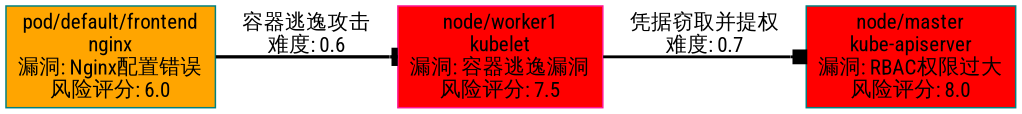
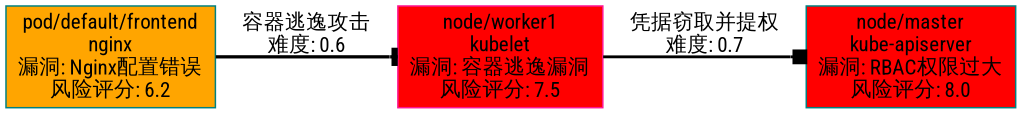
  digraph {
    rankdir=LR
    fontname="Roboto Condensed"
    node [fillcolor=red shape=box style=filled color=teal fontname="Roboto Condensed"]
    edge [fontname="Roboto Condensed"]
-   n1 [fillcolor=orange label="pod/default/frontend\nnginx\n漏洞: Nginx配置错误\n风险评分: 6.0"]
+   n1 [fillcolor=orange label="pod/default/frontend\nnginx\n漏洞: Nginx配置错误\n风险评分: 6.2"]
    n2 [label="node/worker1\nkubelet\n漏洞: 容器逃逸漏洞\n风险评分: 7.5" color=deeppink]
    n3 [label="node/master\nkube-apiserver\n漏洞: RBAC权限过大\n风险评分: 8.0"]
    n1 -> n2 [label="容器逃逸攻击\n难度: 0.6" penwidth=2.2 arrowhead=tee]
    n2 -> n3 [label="凭据窃取并提权\n难度: 0.7" penwidth=1.9 arrowhead=box]
  }
